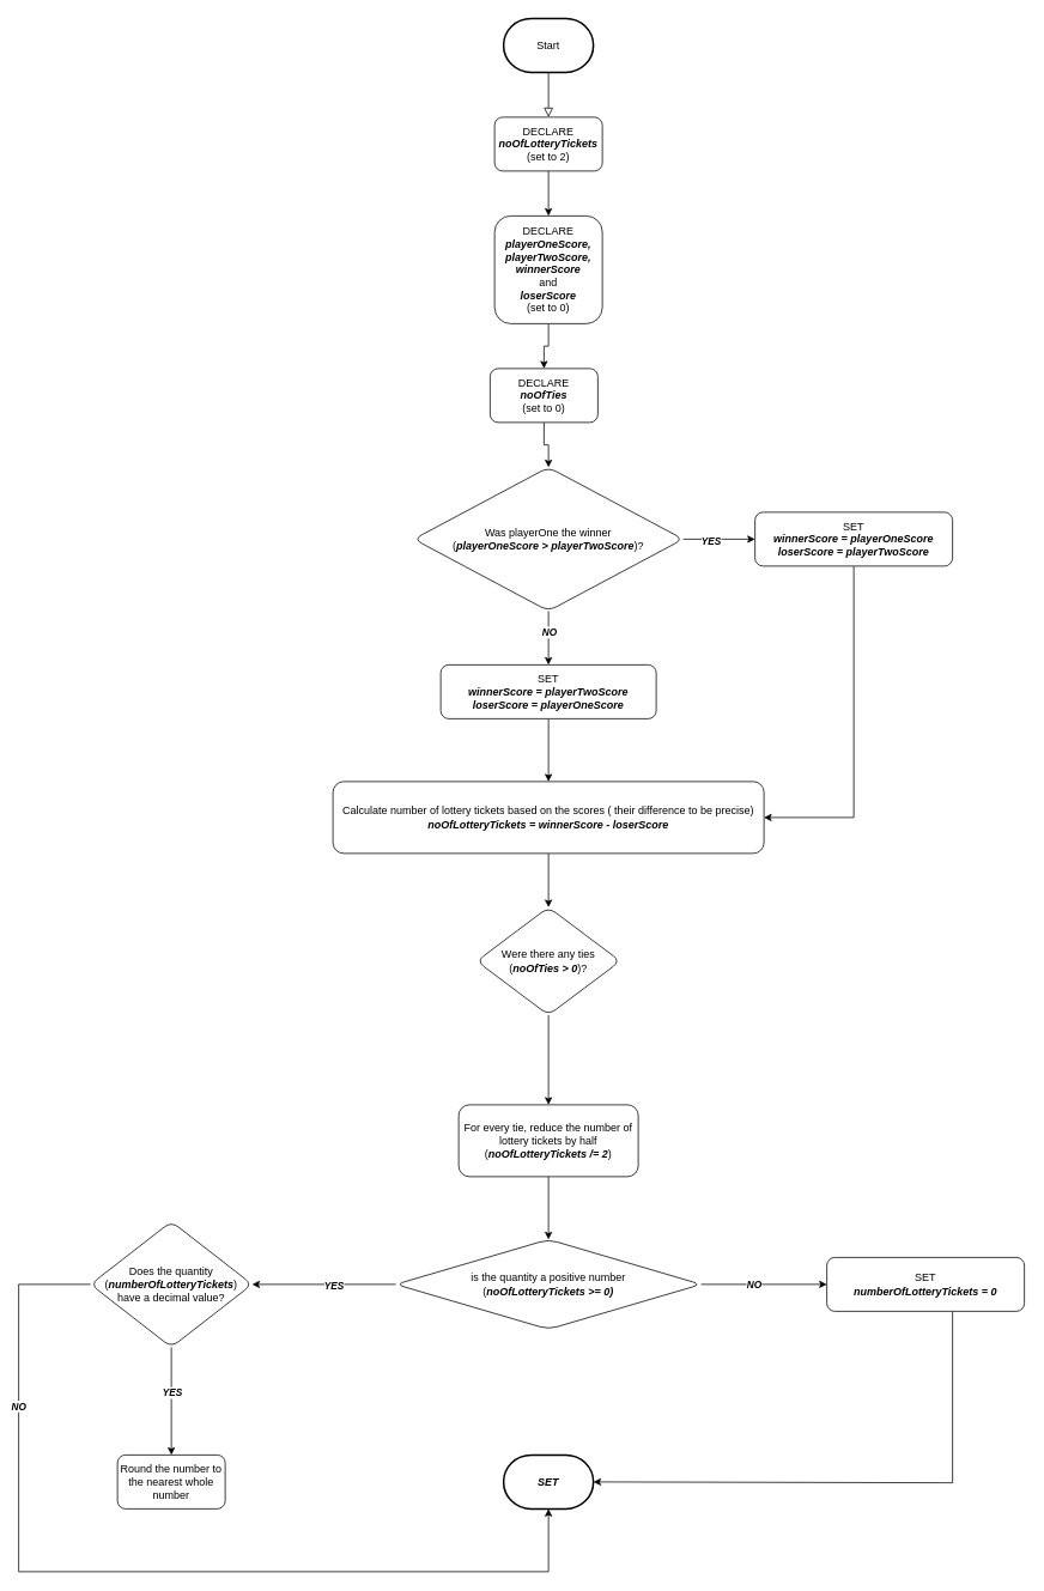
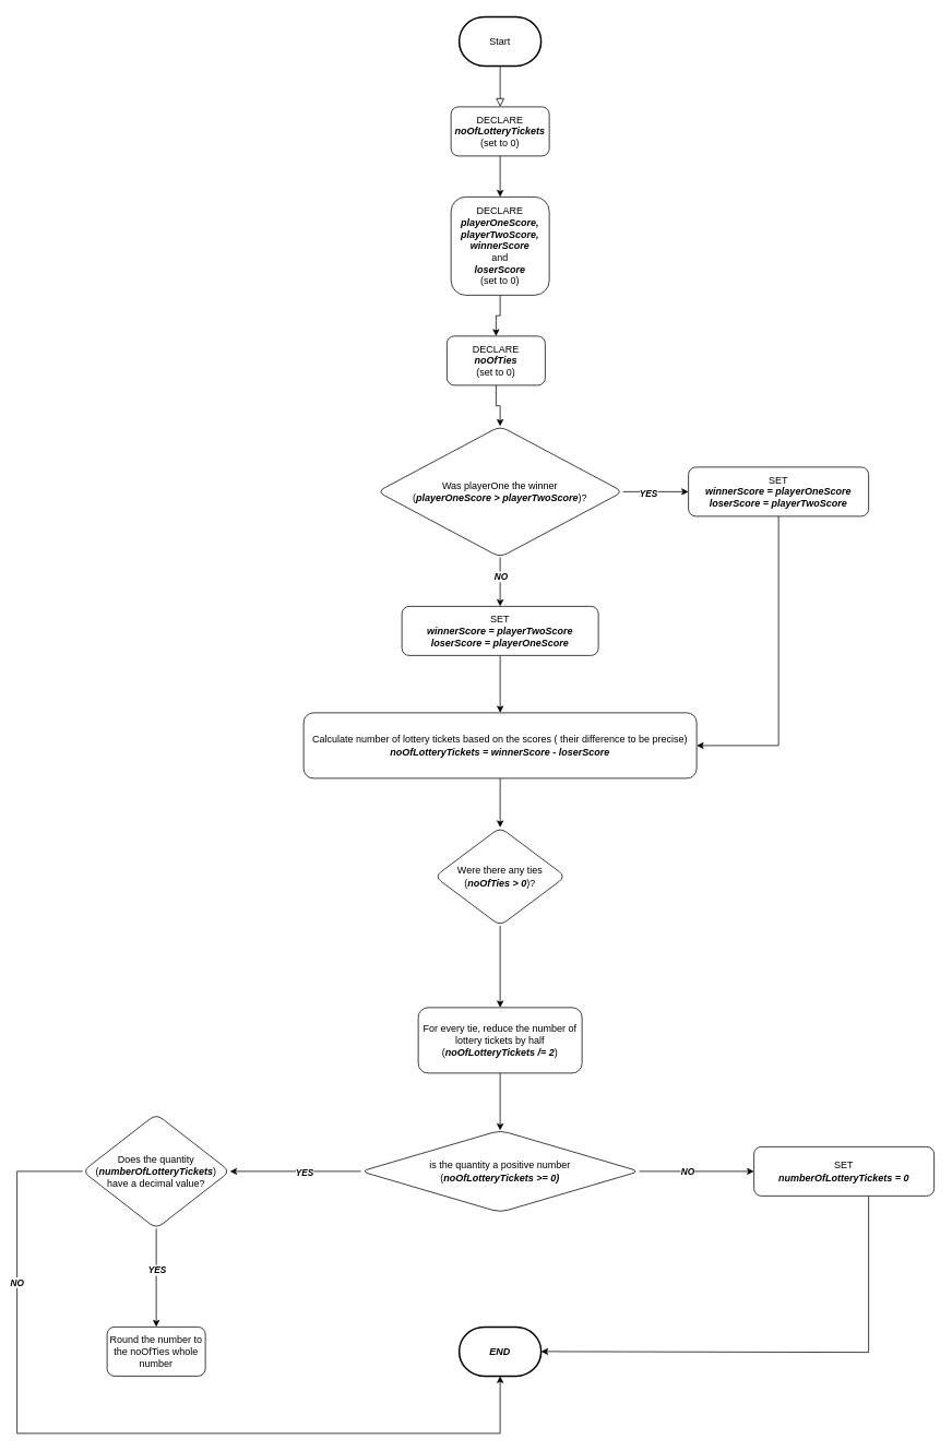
  <mxCell id="0" />
  <mxCell id="1" parent="0" />
  <mxCell id="2" value="" style="rounded=0;html=1;jettySize=auto;orthogonalLoop=1;fontSize=11;endArrow=block;endFill=0;endSize=8;strokeWidth=1;shadow=0;labelBackgroundColor=none;edgeStyle=orthogonalEdgeStyle;" parent="1" edge="1"><mxGeometry relative="1" as="geometry"><mxPoint x="610" y="80" as="sourcePoint" /><mxPoint x="610" y="130" as="targetPoint" /></mxGeometry></mxCell>
  <mxCell id="3" value="Start" style="strokeWidth=2;html=1;shape=mxgraph.flowchart.terminator;whiteSpace=wrap;" parent="1" vertex="1"><mxGeometry x="560" y="20" width="100" height="60" as="geometry" /></mxCell>
  <mxCell id="4" value="" style="edgeStyle=orthogonalEdgeStyle;rounded=0;orthogonalLoop=1;jettySize=auto;html=1;" edge="1" parent="1" source="5" target="7"><mxGeometry relative="1" as="geometry" /></mxCell>
- <mxCell id="5" value="DECLARE&lt;br&gt;&lt;b&gt;&lt;i&gt;noOfLotteryTickets&lt;br&gt;&lt;/i&gt;&lt;/b&gt;(set to 2)" style="rounded=1;whiteSpace=wrap;html=1;" parent="1" vertex="1"><mxGeometry x="550" y="130" width="120" height="60" as="geometry" /></mxCell>
+ <mxCell id="5" value="DECLARE&lt;br&gt;&lt;b&gt;&lt;i&gt;noOfLotteryTickets&lt;br&gt;&lt;/i&gt;&lt;/b&gt;(set to 0)" style="rounded=1;whiteSpace=wrap;html=1;" parent="1" vertex="1"><mxGeometry x="550" y="130" width="120" height="60" as="geometry" /></mxCell>
  <mxCell id="6" value="" style="edgeStyle=orthogonalEdgeStyle;rounded=0;orthogonalLoop=1;jettySize=auto;html=1;" edge="1" parent="1" source="7" target="9"><mxGeometry relative="1" as="geometry" /></mxCell>
  <mxCell id="7" value="DECLARE&lt;br&gt;&lt;b&gt;&lt;i&gt;playerOneScore,&lt;br&gt;&lt;/i&gt;&lt;/b&gt;&lt;i style=&quot;font-weight: bold;&quot;&gt;playerTwoScore,&lt;/i&gt;&lt;br&gt;&lt;i style=&quot;font-weight: bold;&quot;&gt;winnerScore&lt;/i&gt;&lt;br&gt;and&lt;br&gt;&lt;b&gt;&lt;i&gt;loserScore&lt;/i&gt;&lt;/b&gt;&lt;br&gt;(set to 0)" style="whiteSpace=wrap;html=1;rounded=1;" vertex="1" parent="1"><mxGeometry x="550" y="240" width="120" height="120" as="geometry" /></mxCell>
  <mxCell id="8" value="" style="edgeStyle=orthogonalEdgeStyle;rounded=0;orthogonalLoop=1;jettySize=auto;html=1;" edge="1" parent="1" source="9" target="14"><mxGeometry relative="1" as="geometry" /></mxCell>
  <mxCell id="9" value="DECLARE&lt;br&gt;&lt;b&gt;&lt;i&gt;noOfTies&lt;br&gt;&lt;/i&gt;&lt;/b&gt;(set to 0)" style="whiteSpace=wrap;html=1;rounded=1;" vertex="1" parent="1"><mxGeometry x="545" y="410" width="120" height="60" as="geometry" /></mxCell>
  <mxCell id="10" value="" style="edgeStyle=orthogonalEdgeStyle;rounded=0;orthogonalLoop=1;jettySize=auto;html=1;" edge="1" parent="1" source="14" target="16"><mxGeometry relative="1" as="geometry" /></mxCell>
  <mxCell id="11" value="&lt;b&gt;&lt;i&gt;YES&lt;/i&gt;&lt;/b&gt;" style="edgeLabel;html=1;align=center;verticalAlign=middle;resizable=0;points=[];" vertex="1" connectable="0" parent="10"><mxGeometry x="-0.25" y="-2" relative="1" as="geometry"><mxPoint y="-1" as="offset" /></mxGeometry></mxCell>
  <mxCell id="12" value="" style="edgeStyle=orthogonalEdgeStyle;rounded=0;orthogonalLoop=1;jettySize=auto;html=1;" edge="1" parent="1" source="14" target="18"><mxGeometry relative="1" as="geometry" /></mxCell>
  <mxCell id="13" value="&lt;b&gt;&lt;i&gt;NO&lt;/i&gt;&lt;/b&gt;" style="edgeLabel;html=1;align=center;verticalAlign=middle;resizable=0;points=[];" vertex="1" connectable="0" parent="12"><mxGeometry x="-0.231" relative="1" as="geometry"><mxPoint as="offset" /></mxGeometry></mxCell>
  <mxCell id="14" value="Was playerOne the winner&lt;br&gt;(&lt;i style=&quot;font-weight: bold;&quot;&gt;playerOneScore &amp;gt; playerTwoScore&lt;/i&gt;)?" style="rhombus;whiteSpace=wrap;html=1;rounded=1;" vertex="1" parent="1"><mxGeometry x="460" y="520" width="300" height="160" as="geometry" /></mxCell>
  <mxCell id="15" style="edgeStyle=orthogonalEdgeStyle;rounded=0;orthogonalLoop=1;jettySize=auto;html=1;entryX=1;entryY=0.5;entryDx=0;entryDy=0;" edge="1" parent="1" source="16" target="20"><mxGeometry relative="1" as="geometry"><Array as="points"><mxPoint x="950" y="910" /></Array></mxGeometry></mxCell>
  <mxCell id="16" value="SET&lt;br&gt;&lt;b&gt;&lt;i&gt;winnerScore = playerOneScore&lt;br&gt;loserScore = playerTwoScore&lt;/i&gt;&lt;/b&gt;" style="whiteSpace=wrap;html=1;rounded=1;" vertex="1" parent="1"><mxGeometry x="840" y="570" width="220" height="60" as="geometry" /></mxCell>
  <mxCell id="17" value="" style="edgeStyle=orthogonalEdgeStyle;rounded=0;orthogonalLoop=1;jettySize=auto;html=1;" edge="1" parent="1" source="18" target="20"><mxGeometry relative="1" as="geometry" /></mxCell>
  <mxCell id="18" value="SET&lt;br&gt;&lt;b&gt;&lt;i&gt;winnerScore = playerTwoScore&lt;br&gt;loserScore = playerOneScore&lt;/i&gt;&lt;/b&gt;" style="whiteSpace=wrap;html=1;rounded=1;" vertex="1" parent="1"><mxGeometry x="490" y="740" width="240" height="60" as="geometry" /></mxCell>
  <mxCell id="19" value="" style="edgeStyle=orthogonalEdgeStyle;rounded=0;orthogonalLoop=1;jettySize=auto;html=1;" edge="1" parent="1" source="20" target="22"><mxGeometry relative="1" as="geometry" /></mxCell>
  <mxCell id="20" value="Calculate number of lottery tickets based on the scores ( their difference to be precise)&lt;br&gt;&lt;b&gt;&lt;i&gt;noOfLotteryTickets = winnerScore - loserScore&lt;/i&gt;&lt;/b&gt;" style="whiteSpace=wrap;html=1;rounded=1;" vertex="1" parent="1"><mxGeometry x="370" y="870" width="480" height="80" as="geometry" /></mxCell>
  <mxCell id="21" value="" style="edgeStyle=orthogonalEdgeStyle;rounded=0;orthogonalLoop=1;jettySize=auto;html=1;" edge="1" parent="1" source="22" target="24"><mxGeometry relative="1" as="geometry" /></mxCell>
  <mxCell id="22" value="Were there any ties&lt;br&gt;(&lt;i style=&quot;font-weight: bold;&quot;&gt;noOfTies &amp;gt; 0&lt;/i&gt;)?" style="rhombus;whiteSpace=wrap;html=1;rounded=1;" vertex="1" parent="1"><mxGeometry x="530" y="1010" width="160" height="120" as="geometry" /></mxCell>
  <mxCell id="23" value="" style="edgeStyle=orthogonalEdgeStyle;rounded=0;orthogonalLoop=1;jettySize=auto;html=1;" edge="1" parent="1" source="24" target="29"><mxGeometry relative="1" as="geometry" /></mxCell>
  <mxCell id="24" value="For every tie, reduce the number of lottery tickets by half&lt;br&gt;(&lt;i style=&quot;font-weight: bold;&quot;&gt;noOfLotteryTickets /= 2&lt;/i&gt;)" style="whiteSpace=wrap;html=1;rounded=1;" vertex="1" parent="1"><mxGeometry x="510" y="1230" width="200" height="80" as="geometry" /></mxCell>
  <mxCell id="25" value="" style="edgeStyle=orthogonalEdgeStyle;rounded=0;orthogonalLoop=1;jettySize=auto;html=1;" edge="1" parent="1" source="29" target="34"><mxGeometry relative="1" as="geometry" /></mxCell>
  <mxCell id="26" value="&lt;b&gt;&lt;i&gt;YES&lt;/i&gt;&lt;/b&gt;" style="edgeLabel;html=1;align=center;verticalAlign=middle;resizable=0;points=[];" vertex="1" connectable="0" parent="25"><mxGeometry x="-0.13" y="1" relative="1" as="geometry"><mxPoint as="offset" /></mxGeometry></mxCell>
  <mxCell id="27" value="" style="edgeStyle=orthogonalEdgeStyle;rounded=0;orthogonalLoop=1;jettySize=auto;html=1;" edge="1" parent="1" source="29" target="38"><mxGeometry relative="1" as="geometry" /></mxCell>
  <mxCell id="28" value="&lt;b&gt;&lt;i&gt;NO&lt;/i&gt;&lt;/b&gt;" style="edgeLabel;html=1;align=center;verticalAlign=middle;resizable=0;points=[];" vertex="1" connectable="0" parent="27"><mxGeometry x="-0.177" y="1" relative="1" as="geometry"><mxPoint as="offset" /></mxGeometry></mxCell>
  <mxCell id="29" value="is the quantity a positive number&lt;br&gt;(&lt;b&gt;&lt;i&gt;noOfLotteryTickets &amp;gt;= 0)&lt;/i&gt;&lt;/b&gt;" style="rhombus;whiteSpace=wrap;html=1;rounded=1;" vertex="1" parent="1"><mxGeometry x="440" y="1380" width="340" height="100" as="geometry" /></mxCell>
  <mxCell id="30" value="" style="edgeStyle=orthogonalEdgeStyle;rounded=0;orthogonalLoop=1;jettySize=auto;html=1;" edge="1" parent="1" source="34" target="35"><mxGeometry relative="1" as="geometry" /></mxCell>
  <mxCell id="31" value="&lt;b&gt;&lt;i&gt;YES&lt;/i&gt;&lt;/b&gt;" style="edgeLabel;html=1;align=center;verticalAlign=middle;resizable=0;points=[];" vertex="1" connectable="0" parent="30"><mxGeometry x="-0.174" relative="1" as="geometry"><mxPoint as="offset" /></mxGeometry></mxCell>
  <mxCell id="32" style="edgeStyle=orthogonalEdgeStyle;rounded=0;orthogonalLoop=1;jettySize=auto;html=1;entryX=0.5;entryY=1;entryDx=0;entryDy=0;entryPerimeter=0;" edge="1" parent="1" source="34" target="36"><mxGeometry relative="1" as="geometry"><Array as="points"><mxPoint x="20" y="1430" /><mxPoint x="20" y="1750" /><mxPoint x="610" y="1750" /></Array></mxGeometry></mxCell>
  <mxCell id="33" value="&lt;b&gt;&lt;i&gt;NO&lt;/i&gt;&lt;/b&gt;" style="edgeLabel;html=1;align=center;verticalAlign=middle;resizable=0;points=[];" vertex="1" connectable="0" parent="32"><mxGeometry x="-0.594" y="-1" relative="1" as="geometry"><mxPoint as="offset" /></mxGeometry></mxCell>
  <mxCell id="34" value="Does the quantity (&lt;i style=&quot;font-weight: bold;&quot;&gt;numberOfLotteryTickets&lt;/i&gt;)&lt;br&gt;have a decimal value?" style="rhombus;whiteSpace=wrap;html=1;rounded=1;" vertex="1" parent="1"><mxGeometry x="100" y="1360" width="180" height="140" as="geometry" /></mxCell>
- <mxCell id="35" value="Round the number to the nearest whole number" style="whiteSpace=wrap;html=1;rounded=1;" vertex="1" parent="1"><mxGeometry x="130" y="1620" width="120" height="60" as="geometry" /></mxCell>
- <mxCell id="36" value="&lt;b&gt;&lt;i&gt;SET&lt;/i&gt;&lt;/b&gt;" style="strokeWidth=2;html=1;shape=mxgraph.flowchart.terminator;whiteSpace=wrap;" vertex="1" parent="1"><mxGeometry x="560" y="1620" width="100" height="60" as="geometry" /></mxCell>
+ <mxCell id="35" value="Round the number to the noOfTies whole number" style="whiteSpace=wrap;html=1;rounded=1;" vertex="1" parent="1"><mxGeometry x="130" y="1620" width="120" height="60" as="geometry" /></mxCell>
+ <mxCell id="36" value="&lt;b&gt;&lt;i&gt;END&lt;/i&gt;&lt;/b&gt;" style="strokeWidth=2;html=1;shape=mxgraph.flowchart.terminator;whiteSpace=wrap;" vertex="1" parent="1"><mxGeometry x="560" y="1620" width="100" height="60" as="geometry" /></mxCell>
  <mxCell id="37" style="edgeStyle=orthogonalEdgeStyle;rounded=0;orthogonalLoop=1;jettySize=auto;html=1;entryX=1;entryY=0.5;entryDx=0;entryDy=0;entryPerimeter=0;" edge="1" parent="1" source="38" target="36"><mxGeometry relative="1" as="geometry"><Array as="points"><mxPoint x="1060" y="1651" /></Array></mxGeometry></mxCell>
  <mxCell id="38" value="SET&lt;br&gt;&lt;b&gt;&lt;i&gt;numberOfLotteryTickets = 0&lt;/i&gt;&lt;/b&gt;" style="whiteSpace=wrap;html=1;rounded=1;" vertex="1" parent="1"><mxGeometry x="920" y="1400" width="220" height="60" as="geometry" /></mxCell>
